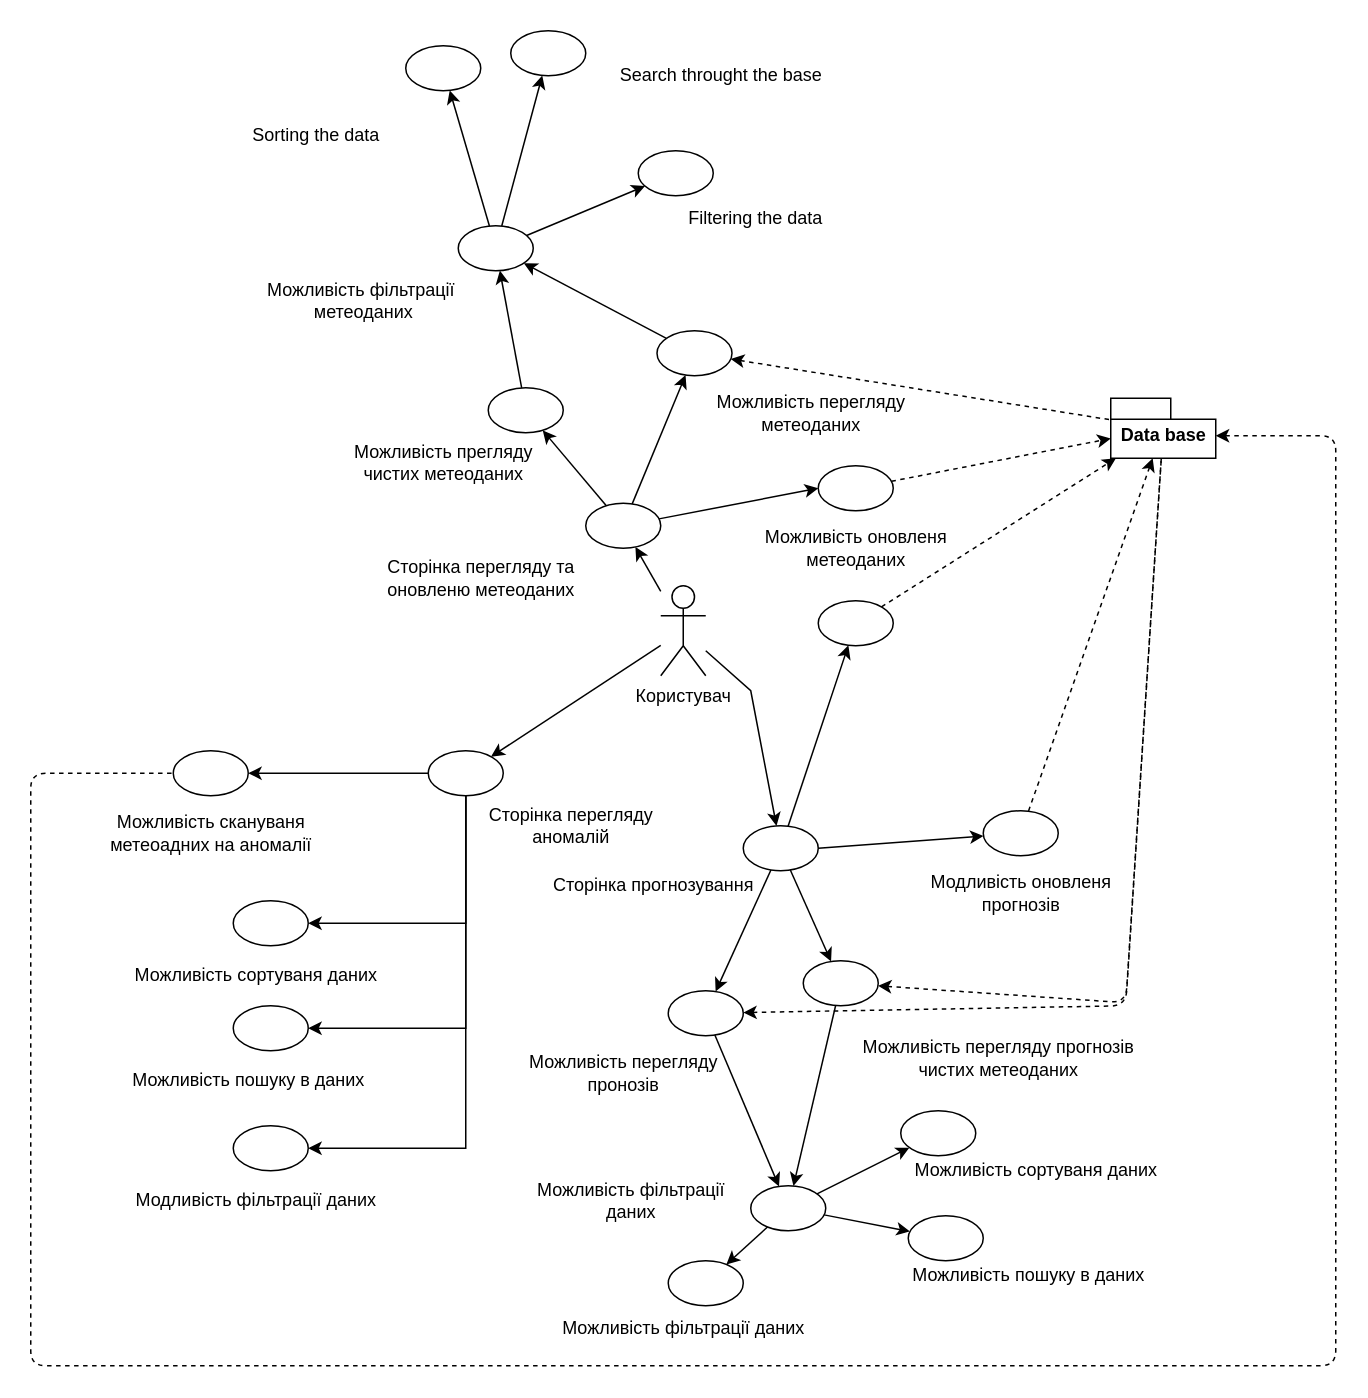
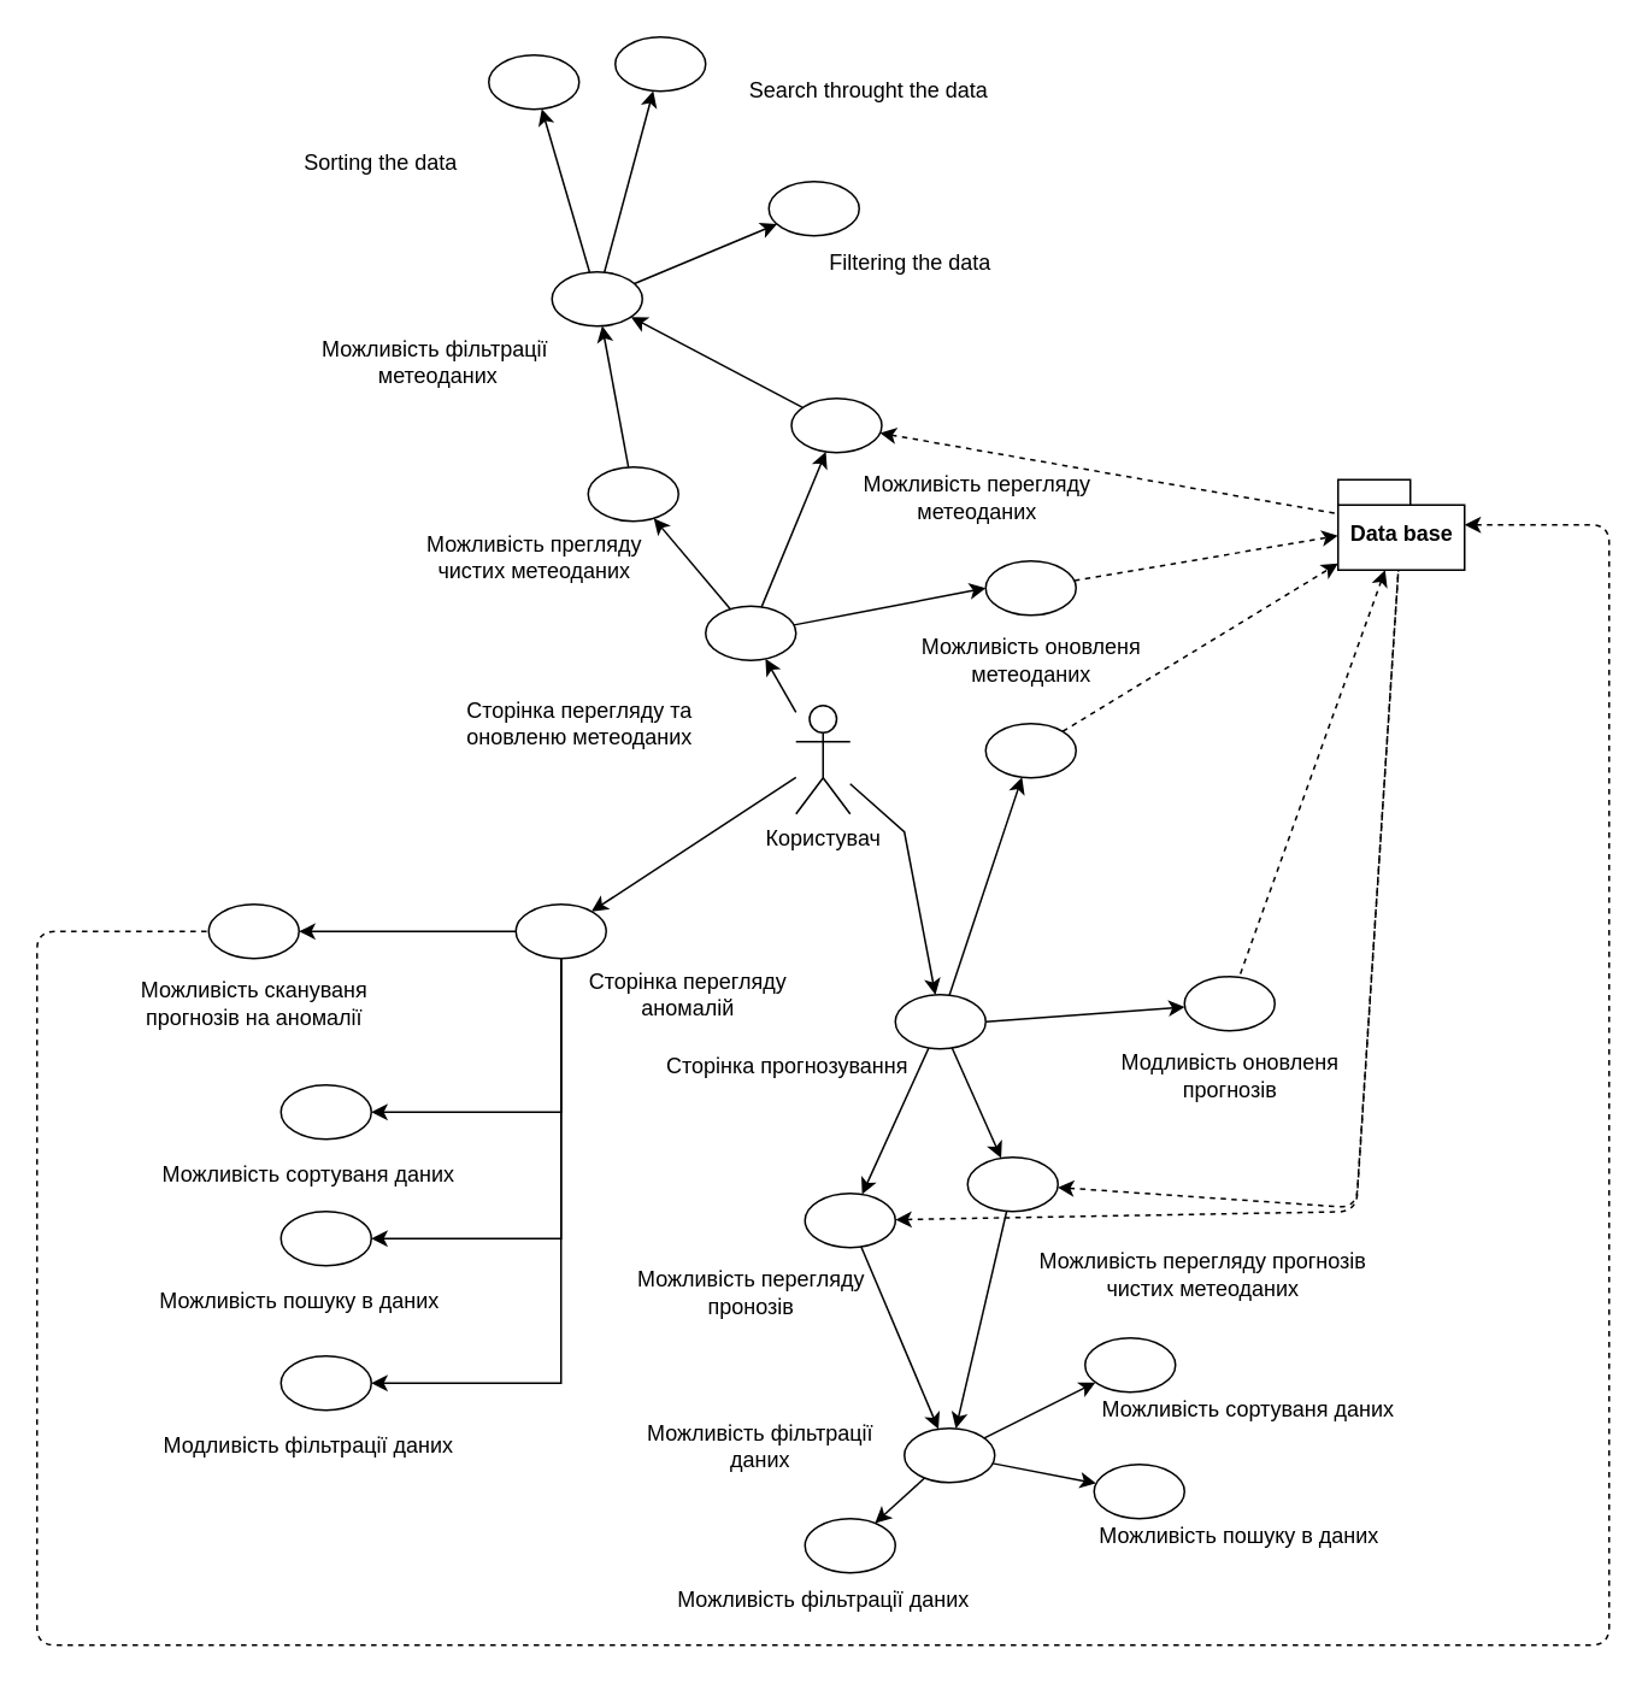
  <mxCell id="0" />
  <mxCell id="1" parent="0" />
  <mxCell id="2" value="" style="rounded=0;orthogonalLoop=1;jettySize=auto;html=1;" parent="1" source="4" target="17" edge="1"><mxGeometry relative="1" as="geometry"><Array as="points"><mxPoint x="500" y="460" /></Array></mxGeometry></mxCell>
  <mxCell id="3" value="" style="rounded=0;orthogonalLoop=1;jettySize=auto;html=1;" parent="1" source="4" target="8" edge="1"><mxGeometry relative="1" as="geometry" /></mxCell>
  <mxCell id="4" value="Користувач" style="shape=umlActor;verticalLabelPosition=bottom;verticalAlign=top;html=1;" parent="1" vertex="1"><mxGeometry x="440" y="390" width="30" height="60" as="geometry" /></mxCell>
  <mxCell id="5" style="rounded=0;orthogonalLoop=1;jettySize=auto;html=1;entryX=0;entryY=0.5;entryDx=0;entryDy=0;" parent="1" source="8" target="12" edge="1"><mxGeometry relative="1" as="geometry" /></mxCell>
  <mxCell id="6" style="edgeStyle=none;rounded=0;jumpStyle=sharp;jumpSize=1;orthogonalLoop=1;jettySize=auto;html=1;" parent="1" source="8" target="15" edge="1"><mxGeometry relative="1" as="geometry" /></mxCell>
  <mxCell id="7" style="rounded=0;orthogonalLoop=1;jettySize=auto;html=1;" parent="1" source="8" target="53" edge="1"><mxGeometry relative="1" as="geometry" /></mxCell>
  <mxCell id="8" value="" style="ellipse;whiteSpace=wrap;html=1;" parent="1" vertex="1"><mxGeometry y="335" width="50" height="30" as="geometry" x="390" /></mxCell>
  <mxCell id="9" value="" style="endArrow=classic;html=1;jumpStyle=sharp;jumpSize=1;" parent="1" source="4" target="39" edge="1"><mxGeometry width="50" height="50" relative="1" as="geometry"><mxPoint x="440" y="660" as="sourcePoint" /><mxPoint x="490" y="610" as="targetPoint" /></mxGeometry></mxCell>
- <mxCell id="10" value="Сторінка перегляду та &lt;br&gt;оновленю метеоданих" style="text;html=1;align=center;verticalAlign=middle;resizable=0;points=[];autosize=1;" parent="1" vertex="1"><mxGeometry x="250" y="370" width="140" height="30" as="geometry" /></mxCell>
+ <mxCell id="10" value="Сторінка перегляду та &lt;br&gt;оновленю метеоданих" style="text;html=1;align=center;verticalAlign=middle;resizable=0;points=[];autosize=1;" parent="1" vertex="1"><mxGeometry x="250" y="385" width="140" height="30" as="geometry" /></mxCell>
  <mxCell id="11" value="" style="group" parent="1" vertex="1" connectable="0"><mxGeometry x="500" y="310" width="175" height="70" as="geometry" /></mxCell>
  <mxCell id="12" value="" style="ellipse;whiteSpace=wrap;html=1;" parent="11" vertex="1"><mxGeometry x="45" width="50" height="30" as="geometry" /></mxCell>
  <mxCell id="13" value="Можливість оновленя &lt;br&gt;метеоданих" style="text;html=1;align=center;verticalAlign=middle;resizable=0;points=[];autosize=1;" parent="11" vertex="1"><mxGeometry y="40" width="140" height="30" as="geometry" /></mxCell>
  <mxCell id="14" value="" style="group" parent="1" vertex="1" connectable="0"><mxGeometry x="392.5" y="220" width="150" height="70" as="geometry" /></mxCell>
  <mxCell id="15" value="" style="ellipse;whiteSpace=wrap;html=1;" parent="14" vertex="1"><mxGeometry x="45" width="50" height="30" as="geometry" /></mxCell>
  <mxCell id="16" value="" style="group" parent="1" vertex="1" connectable="0"><mxGeometry x="470" y="550" width="130" height="60" as="geometry" /></mxCell>
  <mxCell id="17" value="" style="ellipse;whiteSpace=wrap;html=1;" parent="16" vertex="1"><mxGeometry x="25" width="50" height="30" as="geometry" /></mxCell>
  <mxCell id="18" value="" style="group" parent="1" vertex="1" connectable="0"><mxGeometry x="225" y="30" width="330" height="70" as="geometry" /></mxCell>
  <mxCell id="19" value="" style="ellipse;whiteSpace=wrap;html=1;" parent="18" vertex="1"><mxGeometry x="45" width="50" height="30" as="geometry" /></mxCell>
  <mxCell id="20" value="" style="group" parent="18" vertex="1" connectable="0"><mxGeometry x="70" y="-10" width="260" height="70" as="geometry" /></mxCell>
  <mxCell id="21" value="" style="ellipse;whiteSpace=wrap;html=1;" parent="20" vertex="1"><mxGeometry x="45" width="50" height="30" as="geometry" /></mxCell>
- <mxCell id="22" value="Search throught the base" style="text;html=1;align=center;verticalAlign=middle;resizable=0;points=[];autosize=1;" parent="20" vertex="1"><mxGeometry x="110" y="20" width="150" height="20" as="geometry" /></mxCell>
+ <mxCell id="22" value="Search throught the data" style="text;html=1;align=center;verticalAlign=middle;resizable=0;points=[];autosize=1;" parent="20" vertex="1"><mxGeometry x="110" y="20" width="150" height="20" as="geometry" /></mxCell>
  <mxCell id="23" value="Сторінка прогнозування" style="text;html=1;align=center;verticalAlign=middle;resizable=0;points=[];autosize=1;" parent="1" vertex="1"><mxGeometry x="360" y="580" width="150" height="20" as="geometry" /></mxCell>
  <mxCell id="24" style="rounded=0;orthogonalLoop=1;jettySize=auto;html=1;" parent="1" source="15" target="92" edge="1"><mxGeometry relative="1" as="geometry" /></mxCell>
  <mxCell id="25" style="edgeStyle=none;rounded=0;orthogonalLoop=1;jettySize=auto;html=1;" parent="1" source="92" target="21" edge="1"><mxGeometry relative="1" as="geometry" /></mxCell>
  <mxCell id="26" value="" style="group" parent="1" vertex="1" connectable="0"><mxGeometry x="380" y="100" width="213" height="70" as="geometry" /></mxCell>
  <mxCell id="27" value="" style="ellipse;whiteSpace=wrap;html=1;" parent="26" vertex="1"><mxGeometry x="45" width="50" height="30" as="geometry" /></mxCell>
  <mxCell id="28" value="Filtering the data" style="text;html=1;align=center;verticalAlign=middle;resizable=0;points=[];autosize=1;" parent="26" vertex="1"><mxGeometry x="73" y="35" width="100" height="20" as="geometry" /></mxCell>
- <mxCell id="29" value="Data base" style="shape=folder;fontStyle=1;spacingTop=10;tabWidth=40;tabHeight=14;tabPosition=left;html=1;" parent="1" vertex="1"><mxGeometry x="740" y="265" width="70" height="40" as="geometry" /></mxCell>
+ <mxCell id="29" value="Data base" style="shape=folder;fontStyle=1;spacingTop=10;tabWidth=40;tabHeight=14;tabPosition=left;html=1;" parent="1" vertex="1"><mxGeometry x="740" y="265" width="70" height="50" as="geometry" /></mxCell>
  <mxCell id="30" value="" style="endArrow=none;dashed=1;html=1;startArrow=classic;startFill=1;" parent="1" source="15" target="29" edge="1"><mxGeometry width="50" height="50" relative="1" as="geometry"><mxPoint x="490" y="320" as="sourcePoint" /><mxPoint x="540" y="270" as="targetPoint" /></mxGeometry></mxCell>
  <mxCell id="31" style="rounded=0;orthogonalLoop=1;jettySize=auto;html=1;startArrow=none;startFill=0;endArrow=classic;endFill=1;dashed=1;" parent="1" source="12" target="29" edge="1"><mxGeometry relative="1" as="geometry" /></mxCell>
  <mxCell id="32" value="" style="group" parent="1" vertex="1" connectable="0"><mxGeometry x="70" y="500" width="170" height="80" as="geometry" /></mxCell>
  <mxCell id="33" value="" style="ellipse;whiteSpace=wrap;html=1;" parent="32" vertex="1"><mxGeometry x="45" width="50" height="30" as="geometry" /></mxCell>
- <mxCell id="34" value="Можливість скануваня&lt;br&gt;метеоадних на аномалії" style="text;html=1;align=center;verticalAlign=middle;resizable=0;points=[];autosize=1;" parent="32" vertex="1"><mxGeometry x="-5" y="40" width="150" height="30" as="geometry" /></mxCell>
+ <mxCell id="34" value="Можливість скануваня&lt;br&gt;прогнозів на аномалії" style="text;html=1;align=center;verticalAlign=middle;resizable=0;points=[];autosize=1;" parent="32" vertex="1"><mxGeometry x="-5" y="40" width="150" height="30" as="geometry" /></mxCell>
  <mxCell id="35" style="edgeStyle=none;rounded=0;jumpStyle=sharp;jumpSize=1;orthogonalLoop=1;jettySize=auto;html=1;" parent="1" source="39" target="33" edge="1"><mxGeometry relative="1" as="geometry"><mxPoint x="295" y="515" as="sourcePoint" /></mxGeometry></mxCell>
  <mxCell id="36" value="" style="endArrow=none;dashed=1;html=1;startArrow=classic;startFill=1;" parent="1" source="29" target="79" edge="1"><mxGeometry width="50" height="50" relative="1" as="geometry"><mxPoint x="960.04" y="633.482" as="sourcePoint" /><mxPoint x="860" y="580" as="targetPoint" /><Array as="points" /></mxGeometry></mxCell>
  <mxCell id="37" value="" style="endArrow=none;dashed=1;html=1;startArrow=classic;startFill=1;edgeStyle=orthogonalEdgeStyle;" parent="1" source="29" target="33" edge="1"><mxGeometry width="50" height="50" relative="1" as="geometry"><mxPoint x="690" y="920" as="sourcePoint" /><mxPoint x="40" y="660" as="targetPoint" /><Array as="points"><mxPoint x="890" y="290" /><mxPoint x="890" y="910" /><mxPoint x="20" y="910" /><mxPoint x="20" y="515" /></Array></mxGeometry></mxCell>
  <mxCell id="38" value="" style="group" parent="1" vertex="1" connectable="0"><mxGeometry x="240" y="500" width="200" height="70" as="geometry" /></mxCell>
  <mxCell id="39" value="" style="ellipse;whiteSpace=wrap;html=1;" parent="38" vertex="1"><mxGeometry x="45" width="50" height="30" as="geometry" /></mxCell>
  <mxCell id="40" value="Сторінка перегляду &lt;br&gt;аномалій" style="text;html=1;align=center;verticalAlign=middle;resizable=0;points=[];autosize=1;" parent="38" vertex="1"><mxGeometry x="80" y="35" width="120" height="30" as="geometry" /></mxCell>
  <mxCell id="41" value="" style="group" parent="1" vertex="1" connectable="0"><mxGeometry x="110" y="600" width="170" height="70" as="geometry" /></mxCell>
  <mxCell id="42" value="" style="ellipse;whiteSpace=wrap;html=1;" parent="41" vertex="1"><mxGeometry x="45" width="50" height="30" as="geometry" /></mxCell>
  <mxCell id="43" value="Можливість сортуваня даних" style="text;html=1;align=center;verticalAlign=middle;resizable=0;points=[];autosize=1;" parent="41" vertex="1"><mxGeometry x="-30" y="40" width="180" height="20" as="geometry" /></mxCell>
  <mxCell id="44" style="rounded=0;orthogonalLoop=1;jettySize=auto;html=1;" parent="1" source="39" target="42" edge="1"><mxGeometry relative="1" as="geometry"><Array as="points"><mxPoint x="310" y="615" /></Array></mxGeometry></mxCell>
  <mxCell id="45" value="" style="group" parent="1" vertex="1" connectable="0"><mxGeometry x="110" y="670" width="170" height="70" as="geometry" /></mxCell>
  <mxCell id="46" value="" style="ellipse;whiteSpace=wrap;html=1;" parent="45" vertex="1"><mxGeometry x="45" width="50" height="30" as="geometry" /></mxCell>
  <mxCell id="47" value="Можливість пошуку в даних" style="text;html=1;align=center;verticalAlign=middle;resizable=0;points=[];autosize=1;" parent="45" vertex="1"><mxGeometry x="-30" y="40" width="170" height="20" as="geometry" /></mxCell>
  <mxCell id="48" style="edgeStyle=none;rounded=0;orthogonalLoop=1;jettySize=auto;html=1;" parent="1" source="39" target="46" edge="1"><mxGeometry relative="1" as="geometry"><Array as="points"><mxPoint x="310" y="685" /></Array></mxGeometry></mxCell>
  <mxCell id="49" value="" style="group" parent="1" vertex="1" connectable="0"><mxGeometry x="110" y="750" width="175" height="70" as="geometry" /></mxCell>
  <mxCell id="50" value="" style="ellipse;whiteSpace=wrap;html=1;" parent="49" vertex="1"><mxGeometry x="45" width="50" height="30" as="geometry" /></mxCell>
  <mxCell id="51" style="edgeStyle=none;rounded=0;orthogonalLoop=1;jettySize=auto;html=1;" parent="1" source="39" target="50" edge="1"><mxGeometry relative="1" as="geometry"><Array as="points"><mxPoint x="310" y="765" /></Array></mxGeometry></mxCell>
  <mxCell id="52" value="" style="group" parent="1" vertex="1" connectable="0"><mxGeometry x="280" y="258" width="150" height="70" as="geometry" /></mxCell>
  <mxCell id="53" value="" style="ellipse;whiteSpace=wrap;html=1;" parent="52" vertex="1"><mxGeometry x="45" width="50" height="30" as="geometry" /></mxCell>
  <mxCell id="54" value="Можливість прегляду&lt;br&gt;чистих метеоданих" style="text;html=1;align=center;verticalAlign=middle;resizable=0;points=[];autosize=1;" parent="52" vertex="1"><mxGeometry x="-50" y="35" width="130" height="30" as="geometry" /></mxCell>
  <mxCell id="55" style="edgeStyle=none;rounded=0;orthogonalLoop=1;jettySize=auto;html=1;" parent="1" source="92" target="19" edge="1"><mxGeometry relative="1" as="geometry"><mxPoint x="839.566" y="282.216" as="sourcePoint" /></mxGeometry></mxCell>
  <mxCell id="56" style="edgeStyle=none;rounded=0;orthogonalLoop=1;jettySize=auto;html=1;" parent="1" source="53" target="92" edge="1"><mxGeometry relative="1" as="geometry"><mxPoint x="760" y="230" as="sourcePoint" /></mxGeometry></mxCell>
  <mxCell id="57" style="edgeStyle=none;rounded=0;orthogonalLoop=1;jettySize=auto;html=1;" parent="1" source="92" target="27" edge="1"><mxGeometry relative="1" as="geometry" /></mxCell>
  <mxCell id="58" style="edgeStyle=none;rounded=0;jumpStyle=sharp;jumpSize=1;orthogonalLoop=1;jettySize=auto;html=1;" parent="1" source="17" target="61" edge="1"><mxGeometry relative="1" as="geometry"><mxPoint x="604.964" y="791.695" as="sourcePoint" /></mxGeometry></mxCell>
  <mxCell id="59" style="rounded=0;orthogonalLoop=1;jettySize=auto;html=1;" parent="1" source="17" target="83" edge="1"><mxGeometry relative="1" as="geometry"><mxPoint x="580" y="777.5" as="sourcePoint" /></mxGeometry></mxCell>
  <mxCell id="60" value="" style="group" parent="1" vertex="1" connectable="0"><mxGeometry x="400" y="660" width="150" height="70" as="geometry" /></mxCell>
  <mxCell id="61" value="" style="ellipse;whiteSpace=wrap;html=1;" parent="60" vertex="1"><mxGeometry x="45" width="50" height="30" as="geometry" /></mxCell>
  <mxCell id="62" value="Можливість перегляду&lt;br&gt;пронозів" style="text;html=1;align=center;verticalAlign=middle;resizable=0;points=[];autosize=1;" parent="60" vertex="1"><mxGeometry x="-55" y="40" width="140" height="30" as="geometry" /></mxCell>
  <mxCell id="63" style="edgeStyle=none;rounded=0;orthogonalLoop=1;jettySize=auto;html=1;" parent="1" source="61" target="66" edge="1"><mxGeometry relative="1" as="geometry" /></mxCell>
  <mxCell id="64" value="" style="group" parent="1" vertex="1" connectable="0"><mxGeometry x="470" y="740" width="310" height="170" as="geometry" /></mxCell>
  <mxCell id="65" value="" style="group" parent="64" vertex="1" connectable="0"><mxGeometry x="-15" y="50" width="150" height="120" as="geometry" /></mxCell>
  <mxCell id="66" value="" style="ellipse;whiteSpace=wrap;html=1;" parent="65" vertex="1"><mxGeometry x="45" width="50" height="30" as="geometry" /></mxCell>
  <mxCell id="67" value="" style="group" parent="65" vertex="1" connectable="0"><mxGeometry x="-55" y="50" width="175" height="70" as="geometry" /></mxCell>
  <mxCell id="68" value="" style="ellipse;whiteSpace=wrap;html=1;" parent="67" vertex="1"><mxGeometry x="45" width="50" height="30" as="geometry" /></mxCell>
  <mxCell id="69" value="Можливість фільтрації даних" style="text;html=1;align=center;verticalAlign=middle;resizable=0;points=[];autosize=1;" parent="67" vertex="1"><mxGeometry x="-35" y="35" width="180" height="20" as="geometry" /></mxCell>
  <mxCell id="70" style="edgeStyle=none;rounded=0;orthogonalLoop=1;jettySize=auto;html=1;" parent="65" source="66" target="68" edge="1"><mxGeometry relative="1" as="geometry" /></mxCell>
  <mxCell id="71" value="" style="ellipse;whiteSpace=wrap;html=1;" parent="64" vertex="1"><mxGeometry x="130" width="50" height="30" as="geometry" /></mxCell>
  <mxCell id="72" style="edgeStyle=none;rounded=0;orthogonalLoop=1;jettySize=auto;html=1;" parent="64" source="66" target="71" edge="1"><mxGeometry relative="1" as="geometry"><mxPoint x="260" y="-157.5" as="sourcePoint" /><mxPoint x="445.3" y="-80.184" as="targetPoint" /></mxGeometry></mxCell>
  <mxCell id="73" value="Можливість сортуваня даних" style="text;html=1;align=center;verticalAlign=middle;resizable=0;points=[];autosize=1;" parent="64" vertex="1"><mxGeometry x="130" y="30" width="180" height="20" as="geometry" /></mxCell>
  <mxCell id="74" value="" style="group" parent="64" vertex="1" connectable="0"><mxGeometry x="90" y="70" width="170" height="70" as="geometry" /></mxCell>
  <mxCell id="75" value="" style="ellipse;whiteSpace=wrap;html=1;" parent="74" vertex="1"><mxGeometry x="45" width="50" height="30" as="geometry" /></mxCell>
  <mxCell id="76" value="Можливість пошуку в даних" style="text;html=1;align=center;verticalAlign=middle;resizable=0;points=[];autosize=1;" parent="74" vertex="1"><mxGeometry x="40" y="30" width="170" height="20" as="geometry" /></mxCell>
  <mxCell id="77" style="edgeStyle=none;rounded=0;orthogonalLoop=1;jettySize=auto;html=1;" parent="64" source="66" target="75" edge="1"><mxGeometry relative="1" as="geometry"><mxPoint x="240" y="-117.5" as="sourcePoint" /></mxGeometry></mxCell>
  <mxCell id="78" value="" style="group" parent="1" vertex="1" connectable="0"><mxGeometry x="610" y="540" width="150" height="70" as="geometry" /></mxCell>
  <mxCell id="79" value="" style="ellipse;whiteSpace=wrap;html=1;" parent="78" vertex="1"><mxGeometry x="45" width="50" height="30" as="geometry" /></mxCell>
  <mxCell id="80" value="Модливість оновленя&lt;br&gt;прогнозів" style="text;html=1;align=center;verticalAlign=middle;resizable=0;points=[];autosize=1;" parent="78" vertex="1"><mxGeometry y="40" width="140" height="30" as="geometry" /></mxCell>
  <mxCell id="81" style="edgeStyle=none;rounded=0;orthogonalLoop=1;jettySize=auto;html=1;exitX=1;exitY=0.5;exitDx=0;exitDy=0;" parent="1" source="17" target="79" edge="1"><mxGeometry relative="1" as="geometry" /></mxCell>
  <mxCell id="82" value="" style="endArrow=none;dashed=1;html=1;startArrow=classic;startFill=1;" parent="1" source="83" target="29" edge="1"><mxGeometry width="50" height="50" relative="1" as="geometry"><mxPoint x="814.778" y="633.231" as="sourcePoint" /><mxPoint x="1030.223" y="875" as="targetPoint" /><Array as="points"><mxPoint x="750" y="668" /></Array></mxGeometry></mxCell>
  <mxCell id="83" value="" style="ellipse;whiteSpace=wrap;html=1;" parent="1" vertex="1"><mxGeometry x="535" y="640" width="50" height="30" as="geometry" /></mxCell>
  <mxCell id="84" style="edgeStyle=none;rounded=0;orthogonalLoop=1;jettySize=auto;html=1;" parent="1" source="83" target="66" edge="1"><mxGeometry relative="1" as="geometry"><mxPoint x="580" y="780" as="sourcePoint" /></mxGeometry></mxCell>
  <mxCell id="85" value="" style="endArrow=none;dashed=1;html=1;startArrow=classic;startFill=1;" parent="1" source="61" target="29" edge="1"><mxGeometry width="50" height="50" relative="1" as="geometry"><mxPoint x="489.993" y="675.342" as="sourcePoint" /><mxPoint x="837.496" y="308" as="targetPoint" /><Array as="points"><mxPoint x="750" y="670" /></Array></mxGeometry></mxCell>
  <mxCell id="86" value="Можливість фільтрації &lt;br&gt;даних" style="text;html=1;align=center;verticalAlign=middle;resizable=0;points=[];autosize=1;" parent="1" vertex="1"><mxGeometry x="350" y="785" width="140" height="30" as="geometry" /></mxCell>
  <mxCell id="87" value="" style="group" parent="1" vertex="1" connectable="0"><mxGeometry x="500" y="400" width="215" height="70" as="geometry" /></mxCell>
  <mxCell id="88" value="" style="ellipse;whiteSpace=wrap;html=1;" parent="87" vertex="1"><mxGeometry x="45" width="50" height="30" as="geometry" /></mxCell>
  <mxCell id="89" style="edgeStyle=none;rounded=0;orthogonalLoop=1;jettySize=auto;html=1;dashed=1;" parent="1" source="88" target="29" edge="1"><mxGeometry relative="1" as="geometry" /></mxCell>
  <mxCell id="90" style="edgeStyle=none;rounded=0;orthogonalLoop=1;jettySize=auto;html=1;" parent="1" source="17" target="88" edge="1"><mxGeometry relative="1" as="geometry" /></mxCell>
  <mxCell id="91" value="" style="group" parent="1" vertex="1" connectable="0"><mxGeometry x="260" y="150" width="150" height="70" as="geometry" /></mxCell>
  <mxCell id="92" value="" style="ellipse;whiteSpace=wrap;html=1;" parent="91" vertex="1"><mxGeometry x="45" width="50" height="30" as="geometry" /></mxCell>
  <mxCell id="93" value="Можливість перегляду прогнозів&lt;br&gt;чистих метеоданих" style="text;html=1;align=center;verticalAlign=middle;resizable=0;points=[];autosize=1;" parent="1" vertex="1"><mxGeometry x="565" y="690" width="200" height="30" as="geometry" /></mxCell>
  <mxCell id="94" value="Можливість фільтрації&lt;br&gt;&amp;nbsp;метеоданих" style="text;html=1;align=center;verticalAlign=middle;resizable=0;points=[];autosize=1;" parent="1" vertex="1"><mxGeometry x="170" y="185" width="140" height="30" as="geometry" /></mxCell>
  <mxCell id="95" value="Sorting the data" style="text;html=1;align=center;verticalAlign=middle;resizable=0;points=[];autosize=1;" parent="1" vertex="1"><mxGeometry x="160" y="80" width="100" height="20" as="geometry" /></mxCell>
  <mxCell id="96" value="Можливість перегляду &lt;br&gt;метеоданих" style="text;html=1;align=center;verticalAlign=middle;resizable=0;points=[];autosize=1;" parent="1" vertex="1"><mxGeometry x="470" y="260" width="140" height="30" as="geometry" /></mxCell>
  <mxCell id="97" value="Модливість фільтрації даних" style="text;html=1;align=center;verticalAlign=middle;resizable=0;points=[];autosize=1;" parent="1" vertex="1"><mxGeometry x="80" y="790" width="180" height="20" as="geometry" /></mxCell>
